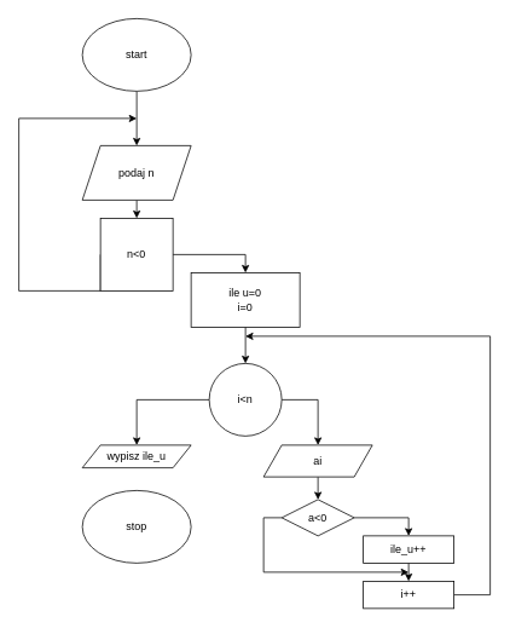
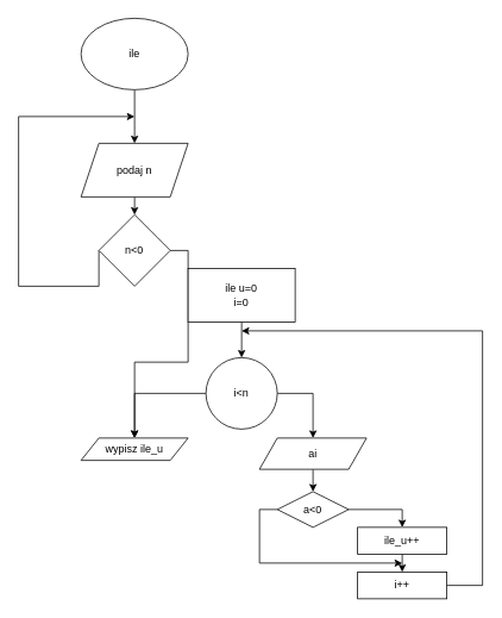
  <mxCell id="0" />
  <mxCell id="1" parent="0" />
  <mxCell id="2" style="edgeStyle=orthogonalEdgeStyle;rounded=0;orthogonalLoop=1;jettySize=auto;html=1;exitX=0.5;exitY=1;exitDx=0;exitDy=0;entryX=0.5;entryY=0;entryDx=0;entryDy=0;" parent="1" source="3" target="5" edge="1"><mxGeometry relative="1" as="geometry" /></mxCell>
- <mxCell id="3" value="start" style="ellipse;whiteSpace=wrap;html=1;" parent="1" vertex="1"><mxGeometry x="90" y="20" width="120" height="80" as="geometry" /></mxCell>
+ <mxCell id="3" value="ile" style="ellipse;whiteSpace=wrap;html=1;" parent="1" vertex="1"><mxGeometry x="90" y="20" width="120" height="80" as="geometry" /></mxCell>
  <mxCell id="4" style="edgeStyle=orthogonalEdgeStyle;rounded=0;orthogonalLoop=1;jettySize=auto;html=1;exitX=0.5;exitY=1;exitDx=0;exitDy=0;entryX=0.5;entryY=0;entryDx=0;entryDy=0;" parent="1" source="5" target="8" edge="1"><mxGeometry relative="1" as="geometry" /></mxCell>
  <mxCell id="5" value="podaj n" style="shape=parallelogram;perimeter=parallelogramPerimeter;whiteSpace=wrap;html=1;fixedSize=1;" parent="1" vertex="1"><mxGeometry x="90" y="160" width="120" height="60" as="geometry" /></mxCell>
  <mxCell id="6" style="edgeStyle=orthogonalEdgeStyle;rounded=0;orthogonalLoop=1;jettySize=auto;html=1;exitX=0;exitY=0.5;exitDx=0;exitDy=0;" parent="1" source="8" edge="1"><mxGeometry relative="1" as="geometry"><mxPoint x="150" y="130" as="targetPoint" /><Array as="points"><mxPoint x="20" y="320" /><mxPoint x="20" y="130" /></Array></mxGeometry></mxCell>
- <mxCell id="7" style="edgeStyle=orthogonalEdgeStyle;rounded=0;orthogonalLoop=1;jettySize=auto;html=1;exitX=1;exitY=0.5;exitDx=0;exitDy=0;entryX=0.5;entryY=0;entryDx=0;entryDy=0;" parent="1" source="8" target="10" edge="1"><mxGeometry relative="1" as="geometry" /></mxCell>
- <mxCell id="8" value="n&amp;lt;0" style="whiteSpace=wrap;html=1;rounded=0;" parent="1" vertex="1"><mxGeometry x="110" y="240" width="80" height="80" as="geometry" /></mxCell>
+ <mxCell id="7" style="edgeStyle=orthogonalEdgeStyle;rounded=0;orthogonalLoop=1;jettySize=auto;html=1;exitX=1;exitY=0.5;exitDx=0;exitDy=0;" parent="1" source="8" target="21" edge="1"><mxGeometry relative="1" as="geometry" /></mxCell>
+ <mxCell id="8" value="n&amp;lt;0" style="rhombus;whiteSpace=wrap;html=1;" parent="1" vertex="1"><mxGeometry x="110" y="240" width="80" height="80" as="geometry" /></mxCell>
  <mxCell id="9" style="edgeStyle=orthogonalEdgeStyle;rounded=0;orthogonalLoop=1;jettySize=auto;html=1;exitX=0.5;exitY=1;exitDx=0;exitDy=0;entryX=0.5;entryY=0;entryDx=0;entryDy=0;" parent="1" source="10" target="13" edge="1"><mxGeometry relative="1" as="geometry" /></mxCell>
  <mxCell id="10" value="ile u=0&lt;br&gt;i=0" style="rounded=0;whiteSpace=wrap;html=1;" parent="1" vertex="1"><mxGeometry x="210" y="300" width="120" height="60" as="geometry" /></mxCell>
  <mxCell id="11" style="edgeStyle=orthogonalEdgeStyle;rounded=0;orthogonalLoop=1;jettySize=auto;html=1;exitX=1;exitY=0.5;exitDx=0;exitDy=0;" parent="1" source="13" target="15" edge="1"><mxGeometry relative="1" as="geometry" /></mxCell>
  <mxCell id="12" style="edgeStyle=orthogonalEdgeStyle;rounded=0;orthogonalLoop=1;jettySize=auto;html=1;exitX=0;exitY=0.5;exitDx=0;exitDy=0;entryX=0.5;entryY=0;entryDx=0;entryDy=0;" parent="1" source="13" target="21" edge="1"><mxGeometry relative="1" as="geometry" /></mxCell>
  <mxCell id="13" value="i&amp;lt;n" style="ellipse;whiteSpace=wrap;html=1;" parent="1" vertex="1"><mxGeometry x="230" y="400" width="80" height="80" as="geometry" /></mxCell>
  <mxCell id="14" style="edgeStyle=orthogonalEdgeStyle;rounded=0;orthogonalLoop=1;jettySize=auto;html=1;exitX=0.5;exitY=1;exitDx=0;exitDy=0;entryX=0.5;entryY=0;entryDx=0;entryDy=0;" parent="1" source="15" target="18" edge="1"><mxGeometry relative="1" as="geometry" /></mxCell>
  <mxCell id="15" value="ai" style="shape=parallelogram;perimeter=parallelogramPerimeter;whiteSpace=wrap;html=1;fixedSize=1;" parent="1" vertex="1"><mxGeometry x="290" y="490" width="120" height="35" as="geometry" /></mxCell>
  <mxCell id="16" style="edgeStyle=orthogonalEdgeStyle;rounded=0;orthogonalLoop=1;jettySize=auto;html=1;exitX=1;exitY=0.5;exitDx=0;exitDy=0;entryX=0.5;entryY=0;entryDx=0;entryDy=0;" parent="1" source="18" target="20" edge="1"><mxGeometry relative="1" as="geometry" /></mxCell>
  <mxCell id="17" style="edgeStyle=orthogonalEdgeStyle;rounded=0;orthogonalLoop=1;jettySize=auto;html=1;exitX=0;exitY=0.5;exitDx=0;exitDy=0;" parent="1" source="18" edge="1"><mxGeometry relative="1" as="geometry"><mxPoint x="450" y="630" as="targetPoint" /><Array as="points"><mxPoint x="290" y="570" /><mxPoint x="290" y="630" /></Array></mxGeometry></mxCell>
  <mxCell id="18" value="a&amp;lt;0" style="rhombus;whiteSpace=wrap;html=1;" parent="1" vertex="1"><mxGeometry x="310" y="550" width="80" height="40" as="geometry" /></mxCell>
  <mxCell id="19" style="edgeStyle=orthogonalEdgeStyle;rounded=0;orthogonalLoop=1;jettySize=auto;html=1;exitX=0.5;exitY=1;exitDx=0;exitDy=0;entryX=0.5;entryY=0;entryDx=0;entryDy=0;" parent="1" source="20" target="24" edge="1"><mxGeometry relative="1" as="geometry" /></mxCell>
  <mxCell id="20" value="ile_u++" style="rounded=0;whiteSpace=wrap;html=1;" parent="1" vertex="1"><mxGeometry x="400" y="590" width="100" height="30" as="geometry" /></mxCell>
  <mxCell id="21" value="wypisz ile_u" style="shape=parallelogram;perimeter=parallelogramPerimeter;whiteSpace=wrap;html=1;fixedSize=1;" parent="1" vertex="1"><mxGeometry x="90" y="490" width="120" height="25" as="geometry" /></mxCell>
- <mxCell id="22" value="stop" style="ellipse;whiteSpace=wrap;html=1;" parent="1" vertex="1"><mxGeometry x="90" y="540" width="120" height="80" as="geometry" /></mxCell>
  <mxCell id="23" style="edgeStyle=orthogonalEdgeStyle;rounded=0;orthogonalLoop=1;jettySize=auto;html=1;" parent="1" source="24" edge="1"><mxGeometry relative="1" as="geometry"><mxPoint x="270" y="370" as="targetPoint" /><Array as="points"><mxPoint x="540" y="655" /></Array></mxGeometry></mxCell>
  <mxCell id="24" value="i++" style="rounded=0;whiteSpace=wrap;html=1;" parent="1" vertex="1"><mxGeometry x="400" y="640" width="100" height="30" as="geometry" /></mxCell>
